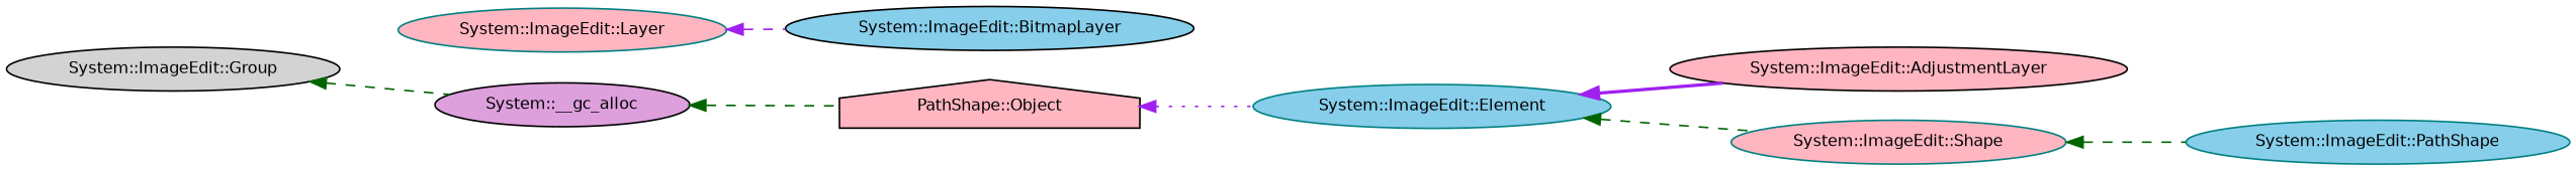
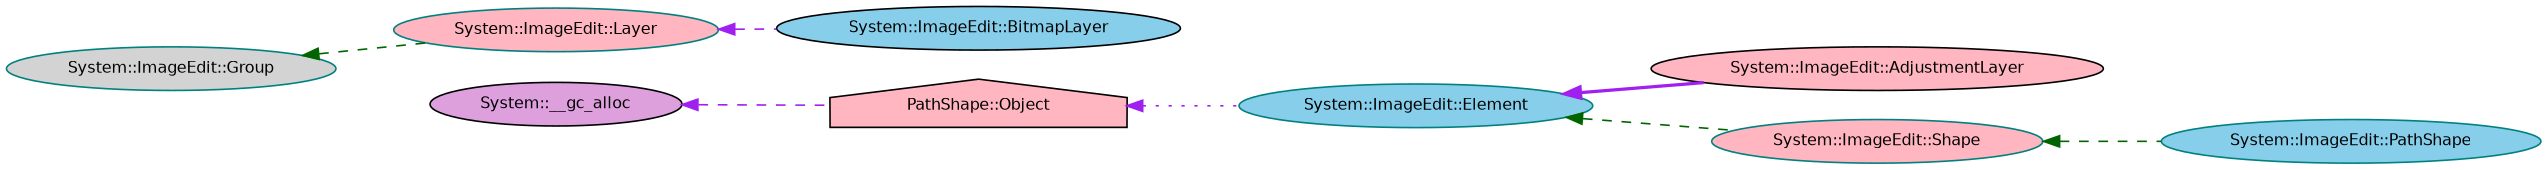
  digraph {
    rankdir=LR
    node [color=black fillcolor=lightpink fontname=Helvetica fontsize=10 shape=ellipse style=filled]
    edge [color=purple dir=back fontname=Helvetica fontsize=10 labelfontname=Helvetica labelfontsize=10 style=dashed]
    n1 [color=teal fillcolor=skyblue fontcolor=black height=0.2 label="System::ImageEdit::Element" width=0.4]
    n2 [height=0.2 label="System::ImageEdit::AdjustmentLayer" width=0.4]
    n3 [color=teal height=0.2 label="System::ImageEdit::Shape" width=0.4]
-   n4 [fillcolor=lightgrey height=0.2 label="System::ImageEdit::Group" width=0.4]
+   n4 [color=teal fillcolor=lightgrey height=0.2 label="System::ImageEdit::Group" width=0.4]
    n5 [color=teal height=0.2 label="System::ImageEdit::Layer" width=0.4]
    n6 [color=teal fillcolor=skyblue height=0.2 label="System::ImageEdit::PathShape" width=0.4]
    n7 [height=0.2 label="PathShape::Object" shape=house width=0.4]
    n8 [fillcolor=plum height=0.2 label="System::__gc_alloc" width=0.4]
    n9 [fillcolor=skyblue height=0.2 label="System::ImageEdit::BitmapLayer" width=0.4]
    n1 -> n2 [style=bold]
    n1 -> n3 [color=darkgreen]
    n3 -> n6 [color=darkgreen]
-   n4 -> n8 [color=darkgreen]
+   n4 -> n5 [color=darkgreen]
    n5 -> n9
    n7 -> n1 [style=dotted]
-   n8 -> n7 [color=darkgreen]
+   n8 -> n7
  }
